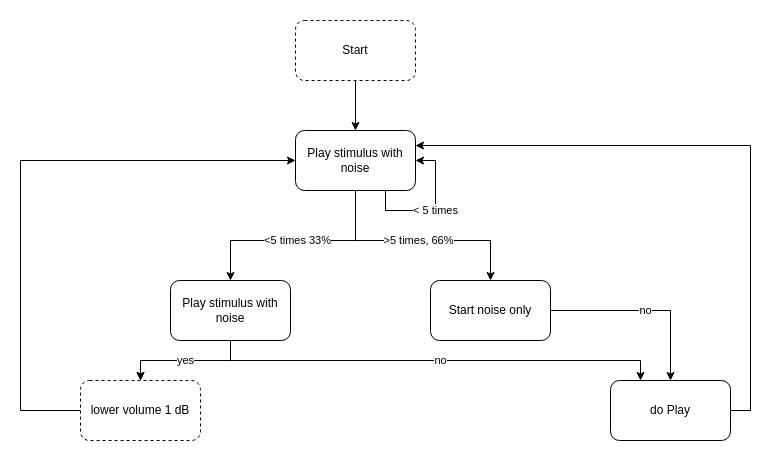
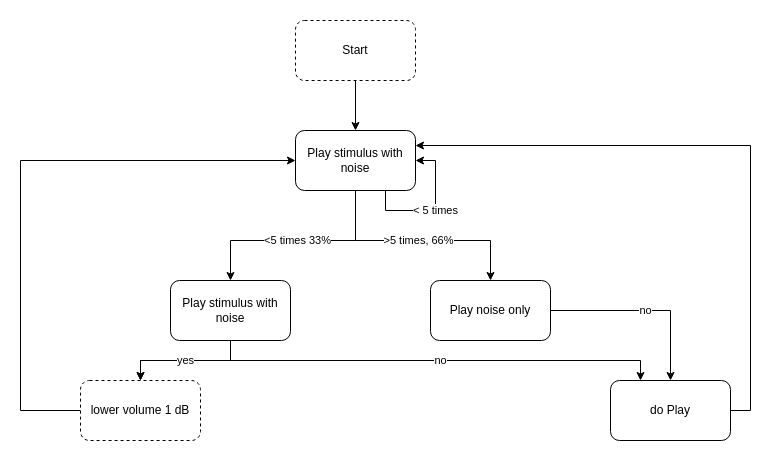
  <mxCell id="0" />
  <mxCell id="1" parent="0" />
  <mxCell id="2" value="" style="edgeStyle=orthogonalEdgeStyle;rounded=0;orthogonalLoop=1;jettySize=auto;html=1;" edge="1" parent="1" source="4" target="14"><mxGeometry relative="1" as="geometry" /></mxCell>
  <mxCell id="3" value="yes" style="edgeStyle=orthogonalEdgeStyle;rounded=0;orthogonalLoop=1;jettySize=auto;html=1;" edge="1" parent="1" source="4" target="14"><mxGeometry relative="1" as="geometry" /></mxCell>
  <mxCell id="4" value="Play stimulus with noise" style="rounded=1;whiteSpace=wrap;html=1;" vertex="1" parent="1"><mxGeometry x="170" y="280" width="120" height="60" as="geometry" /></mxCell>
  <mxCell id="5" value="&amp;lt;5 times 33%" style="edgeStyle=orthogonalEdgeStyle;rounded=0;orthogonalLoop=1;jettySize=auto;html=1;" edge="1" parent="1" source="7" target="4"><mxGeometry relative="1" as="geometry"><Array as="points"><mxPoint x="355" y="240" /><mxPoint x="230" y="240" /></Array></mxGeometry></mxCell>
  <mxCell id="6" value="&amp;gt;5 times, 66%" style="edgeStyle=orthogonalEdgeStyle;rounded=0;orthogonalLoop=1;jettySize=auto;html=1;exitX=0.5;exitY=1;exitDx=0;exitDy=0;entryX=0.5;entryY=0;entryDx=0;entryDy=0;" edge="1" parent="1" source="7" target="12"><mxGeometry relative="1" as="geometry"><Array as="points"><mxPoint x="355" y="240" /><mxPoint x="490" y="240" /></Array></mxGeometry></mxCell>
  <mxCell id="7" value="Play stimulus with noise" style="rounded=1;whiteSpace=wrap;html=1;" vertex="1" parent="1"><mxGeometry x="295" y="130" width="120" height="60" as="geometry" /></mxCell>
  <mxCell id="8" value="" style="edgeStyle=orthogonalEdgeStyle;rounded=0;orthogonalLoop=1;jettySize=auto;html=1;" edge="1" parent="1" source="9" target="7"><mxGeometry relative="1" as="geometry" /></mxCell>
  <mxCell id="9" value="Start" style="rounded=1;whiteSpace=wrap;html=1;dashed=1;" vertex="1" parent="1"><mxGeometry x="295" y="20" width="120" height="60" as="geometry" /></mxCell>
  <mxCell id="10" value="&amp;lt; 5 times" style="edgeStyle=orthogonalEdgeStyle;rounded=0;orthogonalLoop=1;jettySize=auto;html=1;exitX=0.75;exitY=1;exitDx=0;exitDy=0;entryX=1;entryY=0.5;entryDx=0;entryDy=0;" edge="1" parent="1" source="7" target="7"><mxGeometry relative="1" as="geometry" /></mxCell>
  <mxCell id="11" value="no" style="edgeStyle=orthogonalEdgeStyle;rounded=0;orthogonalLoop=1;jettySize=auto;html=1;" edge="1" parent="1" source="12" target="17"><mxGeometry relative="1" as="geometry" /></mxCell>
- <mxCell id="12" value="Start noise only" style="rounded=1;whiteSpace=wrap;html=1;" vertex="1" parent="1"><mxGeometry x="430" y="280" width="120" height="60" as="geometry" /></mxCell>
+ <mxCell id="12" value="Play noise only" style="rounded=1;whiteSpace=wrap;html=1;" vertex="1" parent="1"><mxGeometry x="430" y="280" width="120" height="60" as="geometry" /></mxCell>
  <mxCell id="13" style="edgeStyle=orthogonalEdgeStyle;rounded=0;orthogonalLoop=1;jettySize=auto;html=1;entryX=0;entryY=0.5;entryDx=0;entryDy=0;" edge="1" parent="1" source="14" target="7"><mxGeometry relative="1" as="geometry"><Array as="points"><mxPoint x="20" y="410" /><mxPoint x="20" y="160" /></Array></mxGeometry></mxCell>
  <mxCell id="14" value="lower volume 1 dB" style="whiteSpace=wrap;html=1;rounded=1;dashed=1;" vertex="1" parent="1"><mxGeometry x="80" y="380" width="120" height="60" as="geometry" /></mxCell>
  <mxCell id="15" value="no" style="edgeStyle=orthogonalEdgeStyle;rounded=0;orthogonalLoop=1;jettySize=auto;html=1;entryX=0.25;entryY=0;entryDx=0;entryDy=0;" edge="1" parent="1" target="17"><mxGeometry relative="1" as="geometry"><mxPoint x="230" y="350" as="sourcePoint" /><Array as="points"><mxPoint x="230" y="360" /></Array></mxGeometry></mxCell>
  <mxCell id="16" style="edgeStyle=orthogonalEdgeStyle;rounded=0;orthogonalLoop=1;jettySize=auto;html=1;exitX=1;exitY=0.5;exitDx=0;exitDy=0;entryX=1;entryY=0.25;entryDx=0;entryDy=0;" edge="1" parent="1" source="17" target="7"><mxGeometry relative="1" as="geometry" /></mxCell>
  <mxCell id="17" value="do Play" style="whiteSpace=wrap;html=1;rounded=1;" vertex="1" parent="1"><mxGeometry x="610" y="380" width="120" height="60" as="geometry" /></mxCell>
